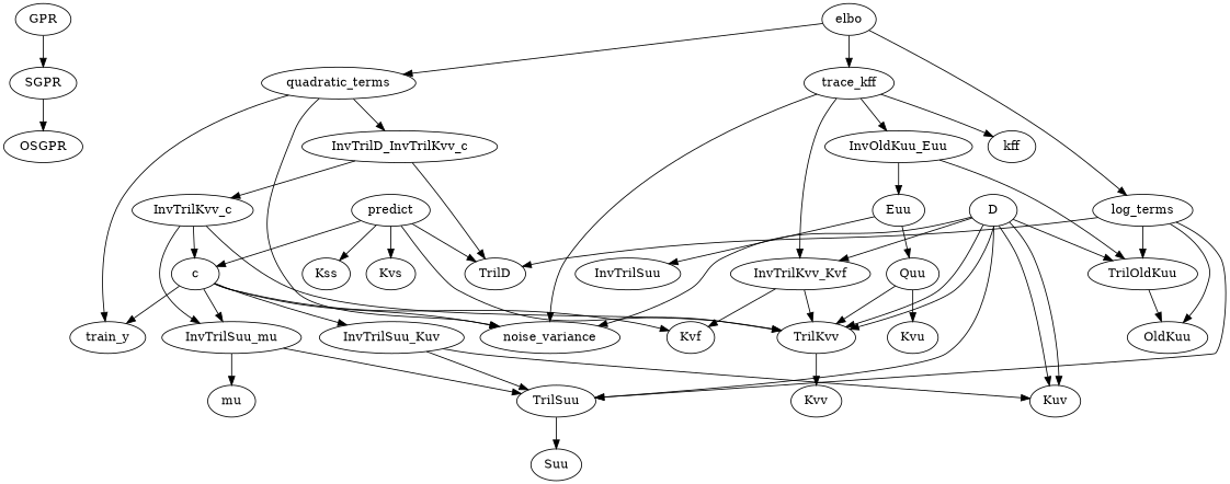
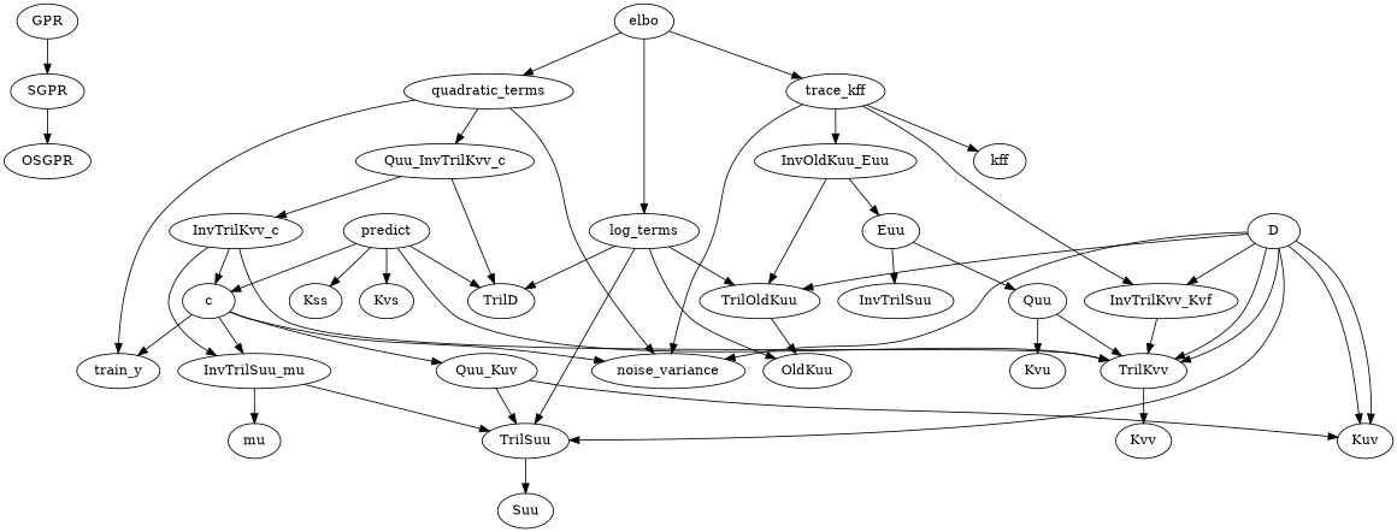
  digraph {
    compound=true
    rankdir=TB
    GPR
    SGPR
    OSGPR
    elbo
    quadratic_terms
    log_terms
    n7 [label=trace_kff]
    train_y
    noise_variance
-   InvTrilD_InvTrilKvv_c
+   InvTrilD_InvTrilKvv_c [label=Quu_InvTrilKvv_c]
    TrilD
    TrilSuu
    TrilOldKuu
    OldKuu
    InvOldKuu_Euu
    kff
    InvTrilKvv_Kvf
    InvTrilKvv_c
    InvTrilSuu_mu
    mu
    Suu
    Euu
    TrilKvv
-   Kvf
    c
    D
    Kuv
    Kvv
-   InvTrilSuu_Kuv
+   InvTrilSuu_Kuv [label=Quu_Kuv]
    n30 [label=InvTrilSuu]
    Quu
    Kvu
    predict
    Kss
    Kvs
    GPR -> SGPR
    SGPR -> OSGPR
    elbo -> quadratic_terms
    elbo -> log_terms
    elbo -> n7
    quadratic_terms -> train_y
    quadratic_terms -> noise_variance
    quadratic_terms -> InvTrilD_InvTrilKvv_c
    log_terms -> TrilD
    log_terms -> TrilSuu
    log_terms -> TrilOldKuu
    log_terms -> OldKuu
    n7 -> noise_variance
    n7 -> InvOldKuu_Euu
    n7 -> kff
    n7 -> InvTrilKvv_Kvf
    InvTrilD_InvTrilKvv_c -> TrilD
    InvTrilD_InvTrilKvv_c -> InvTrilKvv_c
    TrilSuu -> Suu
    TrilOldKuu -> OldKuu
    InvOldKuu_Euu -> TrilOldKuu
    InvOldKuu_Euu -> Euu
    InvTrilKvv_Kvf -> TrilKvv
-   InvTrilKvv_Kvf -> Kvf
    InvTrilKvv_c -> InvTrilSuu_mu
    InvTrilKvv_c -> TrilKvv
    InvTrilKvv_c -> c
    InvTrilSuu_mu -> TrilSuu
    InvTrilSuu_mu -> mu
    Euu -> n30
    Euu -> Quu
    TrilKvv -> Kvv
    c -> train_y
    c -> noise_variance
    c -> InvTrilSuu_mu
-   c -> Kvf
    c -> InvTrilSuu_Kuv
    D -> noise_variance
    D -> TrilSuu
    D -> TrilOldKuu
    D -> InvTrilKvv_Kvf
    D -> TrilKvv
    D -> TrilKvv
    D -> Kuv
    D -> Kuv
    InvTrilSuu_Kuv -> TrilSuu
    InvTrilSuu_Kuv -> Kuv
    Quu -> TrilKvv
    Quu -> Kvu
    predict -> TrilD
    predict -> TrilKvv
    predict -> c
    predict -> Kss
    predict -> Kvs
  }
